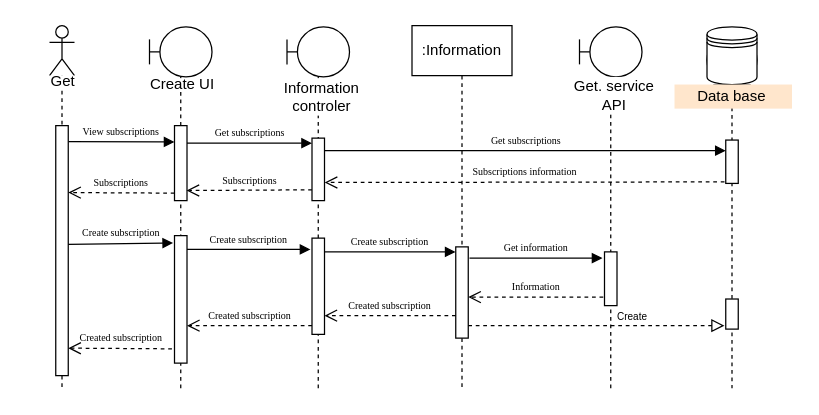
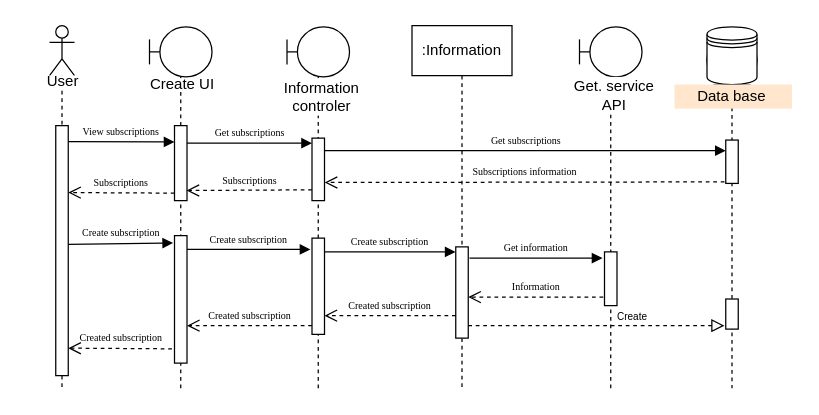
  <mxCell id="0" />
  <mxCell id="1" parent="0" />
  <mxCell id="2" value="" style="shape=umlLifeline;perimeter=lifelinePerimeter;whiteSpace=wrap;html=1;container=1;dropTarget=0;collapsible=0;recursiveResize=0;outlineConnect=0;portConstraint=eastwest;newEdgeStyle={&quot;curved&quot;:0,&quot;rounded&quot;:0};participant=umlActor;size=40;" parent="1" vertex="1"><mxGeometry x="39" y="20" width="20" height="290" as="geometry" /></mxCell>
  <mxCell id="3" value=":Information" style="shape=umlLifeline;perimeter=lifelinePerimeter;whiteSpace=wrap;html=1;container=1;dropTarget=0;collapsible=0;recursiveResize=0;outlineConnect=0;portConstraint=eastwest;newEdgeStyle={&quot;curved&quot;:0,&quot;rounded&quot;:0};" parent="1" vertex="1"><mxGeometry x="329" y="20" width="80" height="290" as="geometry" /></mxCell>
  <mxCell id="4" value="" style="shape=umlLifeline;perimeter=lifelinePerimeter;whiteSpace=wrap;html=1;container=1;dropTarget=0;collapsible=0;recursiveResize=0;outlineConnect=0;portConstraint=eastwest;newEdgeStyle={&quot;curved&quot;:0,&quot;rounded&quot;:0};participant=umlBoundary;" parent="1" vertex="1"><mxGeometry x="119" y="21" width="50" height="289" as="geometry" /></mxCell>
  <mxCell id="5" value="" style="group" parent="1" vertex="1" connectable="0"><mxGeometry x="565" y="21" width="68" height="289" as="geometry" /></mxCell>
  <mxCell id="6" value="" style="shape=umlLifeline;perimeter=lifelinePerimeter;whiteSpace=wrap;html=1;container=1;dropTarget=0;collapsible=0;recursiveResize=0;outlineConnect=0;portConstraint=eastwest;newEdgeStyle={&quot;curved&quot;:0,&quot;rounded&quot;:0};participant=umlEntity;movable=1;resizable=1;rotatable=1;deletable=1;editable=1;locked=0;connectable=1;" parent="5" vertex="1"><mxGeometry y="6.59" width="40" height="282.41" as="geometry" /></mxCell>
  <mxCell id="7" value="" style="shape=datastore;whiteSpace=wrap;html=1;movable=1;resizable=1;rotatable=1;deletable=1;editable=1;locked=0;connectable=1;" parent="5" vertex="1"><mxGeometry width="40" height="46.127" as="geometry" /></mxCell>
  <mxCell id="8" value="Data base" style="html=1;whiteSpace=wrap;strokeColor=none;fillColor=#ffe6cc;" parent="5" vertex="1"><mxGeometry x="-28" y="46.124" width="96" height="19.267" as="geometry" /></mxCell>
  <mxCell id="9" value="" style="html=1;points=[];perimeter=orthogonalPerimeter;rounded=0;shadow=0;comic=0;labelBackgroundColor=none;strokeWidth=1;fontFamily=Verdana;fontSize=12;align=center;" parent="5" vertex="1"><mxGeometry x="15" y="90.553" width="10" height="34.68" as="geometry" /></mxCell>
  <mxCell id="10" value="" style="html=1;points=[];perimeter=orthogonalPerimeter;rounded=0;shadow=0;comic=0;labelBackgroundColor=none;strokeWidth=1;fontFamily=Verdana;fontSize=12;align=center;" parent="5" vertex="1"><mxGeometry x="15" y="217.713" width="10" height="24.083" as="geometry" /></mxCell>
  <mxCell id="11" value="" style="shape=umlLifeline;perimeter=lifelinePerimeter;whiteSpace=wrap;html=1;container=1;dropTarget=0;collapsible=0;recursiveResize=0;outlineConnect=0;portConstraint=eastwest;newEdgeStyle={&quot;curved&quot;:0,&quot;rounded&quot;:0};participant=umlBoundary;" parent="1" vertex="1"><mxGeometry x="229" y="21" width="50" height="289" as="geometry" /></mxCell>
  <mxCell id="12" value="" style="shape=umlLifeline;perimeter=lifelinePerimeter;whiteSpace=wrap;html=1;container=1;dropTarget=0;collapsible=0;recursiveResize=0;outlineConnect=0;portConstraint=eastwest;newEdgeStyle={&quot;curved&quot;:0,&quot;rounded&quot;:0};participant=umlBoundary;" parent="1" vertex="1"><mxGeometry x="463" y="21" width="50" height="289" as="geometry" /></mxCell>
- <mxCell id="13" value="Get" style="html=1;whiteSpace=wrap;strokeColor=none;" parent="1" vertex="1"><mxGeometry x="20" y="60" width="60" height="10" as="geometry" /></mxCell>
+ <mxCell id="13" value="User" style="html=1;whiteSpace=wrap;strokeColor=none;" parent="1" vertex="1"><mxGeometry x="20" y="60" width="60" height="10" as="geometry" /></mxCell>
  <mxCell id="14" value="Create UI" style="html=1;whiteSpace=wrap;strokeColor=none;" parent="1" vertex="1"><mxGeometry x="113" y="62" width="65" height="10" as="geometry" /></mxCell>
  <mxCell id="15" value="Information controler" style="html=1;whiteSpace=wrap;strokeColor=none;" parent="1" vertex="1"><mxGeometry x="227" y="62" width="60" height="30" as="geometry" /></mxCell>
  <mxCell id="16" value="Get. service&lt;div&gt;API&lt;/div&gt;" style="html=1;whiteSpace=wrap;strokeColor=none;" parent="1" vertex="1"><mxGeometry x="443" y="61" width="96" height="30" as="geometry" /></mxCell>
  <mxCell id="17" value="" style="html=1;points=[];perimeter=orthogonalPerimeter;rounded=0;shadow=0;comic=0;labelBackgroundColor=none;strokeWidth=1;fontFamily=Verdana;fontSize=12;align=center;" parent="1" vertex="1"><mxGeometry x="44" y="100" width="10" height="200" as="geometry" /></mxCell>
  <mxCell id="18" value="" style="html=1;points=[];perimeter=orthogonalPerimeter;rounded=0;shadow=0;comic=0;labelBackgroundColor=none;strokeWidth=1;fontFamily=Verdana;fontSize=12;align=center;" parent="1" vertex="1"><mxGeometry x="139" y="100" width="10" height="60" as="geometry" /></mxCell>
  <mxCell id="19" value="&lt;span style=&quot;font-size: 8px;&quot;&gt;View subscriptions&lt;/span&gt;" style="html=1;verticalAlign=bottom;endArrow=block;labelBackgroundColor=none;fontFamily=Verdana;fontSize=12;" parent="1" edge="1"><mxGeometry relative="1" as="geometry"><mxPoint x="54.285" y="112.78" as="sourcePoint" /><mxPoint x="139" y="113" as="targetPoint" /></mxGeometry></mxCell>
  <mxCell id="20" value="&lt;span style=&quot;font-size: 8px;&quot;&gt;Get subscriptions&lt;/span&gt;" style="html=1;verticalAlign=bottom;endArrow=block;labelBackgroundColor=none;fontFamily=Verdana;fontSize=12;exitX=0.913;exitY=0.223;exitDx=0;exitDy=0;exitPerimeter=0;" parent="1" edge="1"><mxGeometry relative="1" as="geometry"><mxPoint x="149" y="114" as="sourcePoint" /><mxPoint x="249" y="114" as="targetPoint" /></mxGeometry></mxCell>
  <mxCell id="21" value="" style="html=1;points=[];perimeter=orthogonalPerimeter;rounded=0;shadow=0;comic=0;labelBackgroundColor=none;strokeWidth=1;fontFamily=Verdana;fontSize=12;align=center;" parent="1" vertex="1"><mxGeometry x="249" y="110" width="10" height="50" as="geometry" /></mxCell>
  <mxCell id="22" value="&lt;span style=&quot;font-size: 8px;&quot;&gt;Get subscriptions&lt;/span&gt;" style="html=1;verticalAlign=bottom;endArrow=block;labelBackgroundColor=none;fontFamily=Verdana;fontSize=12;exitX=0.913;exitY=0.223;exitDx=0;exitDy=0;exitPerimeter=0;" parent="1" edge="1"><mxGeometry relative="1" as="geometry"><mxPoint x="259" y="120" as="sourcePoint" /><mxPoint x="580" y="120" as="targetPoint" /></mxGeometry></mxCell>
  <mxCell id="23" value="&lt;font style=&quot;font-size: 8px;&quot;&gt;Subscriptions information&lt;/font&gt;" style="html=1;verticalAlign=bottom;endArrow=open;dashed=1;endSize=8;labelBackgroundColor=none;fontFamily=Verdana;fontSize=12;entryX=1.019;entryY=0.61;entryDx=0;entryDy=0;entryPerimeter=0;" parent="1" edge="1"><mxGeometry relative="1" as="geometry"><mxPoint x="259.19" y="145.5" as="targetPoint" /><mxPoint x="579" y="145" as="sourcePoint" /></mxGeometry></mxCell>
  <mxCell id="24" value="&lt;font style=&quot;font-size: 8px;&quot;&gt;Subscriptions&lt;/font&gt;" style="html=1;verticalAlign=bottom;endArrow=open;dashed=1;endSize=8;labelBackgroundColor=none;fontFamily=Verdana;fontSize=12;entryX=0.967;entryY=0.782;entryDx=0;entryDy=0;entryPerimeter=0;exitX=-0.004;exitY=0.727;exitDx=0;exitDy=0;exitPerimeter=0;" parent="1" edge="1"><mxGeometry relative="1" as="geometry"><mxPoint x="148.67" y="151.92" as="targetPoint" /><mxPoint x="248.96" y="151.35" as="sourcePoint" /></mxGeometry></mxCell>
  <mxCell id="25" value="&lt;font style=&quot;font-size: 8px;&quot;&gt;Subscriptions&lt;/font&gt;" style="html=1;verticalAlign=bottom;endArrow=open;dashed=1;endSize=8;labelBackgroundColor=none;fontFamily=Verdana;fontSize=12;entryX=0.967;entryY=0.782;entryDx=0;entryDy=0;entryPerimeter=0;" parent="1" edge="1"><mxGeometry relative="1" as="geometry"><mxPoint x="54" y="153.57" as="targetPoint" /><mxPoint x="139" y="154" as="sourcePoint" /></mxGeometry></mxCell>
  <mxCell id="26" value="" style="html=1;points=[];perimeter=orthogonalPerimeter;rounded=0;shadow=0;comic=0;labelBackgroundColor=none;strokeWidth=1;fontFamily=Verdana;fontSize=12;align=center;" parent="1" vertex="1"><mxGeometry x="139" y="188" width="10" height="102" as="geometry" /></mxCell>
  <mxCell id="27" value="&lt;span style=&quot;font-size: 8px;&quot;&gt;Create subscription&lt;/span&gt;" style="html=1;verticalAlign=bottom;endArrow=block;labelBackgroundColor=none;fontFamily=Verdana;fontSize=12;entryX=-0.112;entryY=0.057;entryDx=0;entryDy=0;entryPerimeter=0;" parent="1" target="26" edge="1"><mxGeometry relative="1" as="geometry"><mxPoint x="54" y="195" as="sourcePoint" /><mxPoint x="114" y="188" as="targetPoint" /></mxGeometry></mxCell>
  <mxCell id="28" value="&lt;span style=&quot;font-size: 8px;&quot;&gt;Create subscription&lt;/span&gt;" style="html=1;verticalAlign=bottom;endArrow=block;labelBackgroundColor=none;fontFamily=Verdana;fontSize=12;entryX=-0.125;entryY=0.117;entryDx=0;entryDy=0;entryPerimeter=0;" parent="1" target="29" edge="1"><mxGeometry relative="1" as="geometry"><mxPoint x="149" y="199" as="sourcePoint" /><mxPoint x="248" y="200" as="targetPoint" /></mxGeometry></mxCell>
  <mxCell id="29" value="" style="html=1;points=[];perimeter=orthogonalPerimeter;rounded=0;shadow=0;comic=0;labelBackgroundColor=none;strokeWidth=1;fontFamily=Verdana;fontSize=12;align=center;" parent="1" vertex="1"><mxGeometry x="249" y="190" width="10" height="77" as="geometry" /></mxCell>
  <mxCell id="30" value="" style="html=1;points=[];perimeter=orthogonalPerimeter;rounded=0;shadow=0;comic=0;labelBackgroundColor=none;strokeWidth=1;fontFamily=Verdana;fontSize=12;align=center;" parent="1" vertex="1"><mxGeometry x="364" y="197" width="10" height="73" as="geometry" /></mxCell>
  <mxCell id="31" value="&lt;span style=&quot;font-size: 8px;&quot;&gt;Create subscription&lt;/span&gt;" style="html=1;verticalAlign=bottom;endArrow=block;labelBackgroundColor=none;fontFamily=Verdana;fontSize=12;" parent="1" edge="1"><mxGeometry relative="1" as="geometry"><mxPoint x="259" y="201" as="sourcePoint" /><mxPoint x="363.88" y="201" as="targetPoint" /></mxGeometry></mxCell>
  <mxCell id="32" value="" style="html=1;points=[];perimeter=orthogonalPerimeter;rounded=0;shadow=0;comic=0;labelBackgroundColor=none;strokeWidth=1;fontFamily=Verdana;fontSize=12;align=center;" parent="1" vertex="1"><mxGeometry x="483" y="201" width="10" height="43" as="geometry" /></mxCell>
  <mxCell id="33" value="" style="endArrow=block;dashed=1;endFill=0;endSize=8;html=1;rounded=0;" parent="1" edge="1"><mxGeometry width="160" relative="1" as="geometry"><mxPoint x="374" y="260" as="sourcePoint" /><mxPoint x="579" y="260" as="targetPoint" /></mxGeometry></mxCell>
  <mxCell id="34" value="&lt;span style=&quot;font-size: 8px;&quot;&gt;Get information&lt;/span&gt;" style="html=1;verticalAlign=bottom;endArrow=block;labelBackgroundColor=none;fontFamily=Verdana;fontSize=12;entryX=-0.162;entryY=0.116;entryDx=0;entryDy=0;entryPerimeter=0;" parent="1" target="32" edge="1"><mxGeometry relative="1" as="geometry"><mxPoint x="375" y="206" as="sourcePoint" /><mxPoint x="480" y="207" as="targetPoint" /></mxGeometry></mxCell>
  <mxCell id="35" value="&lt;span style=&quot;font-size: 8px;&quot;&gt;Information&lt;/span&gt;" style="html=1;verticalAlign=bottom;endArrow=open;dashed=1;endSize=8;labelBackgroundColor=none;fontFamily=Verdana;fontSize=12;exitX=-0.004;exitY=0.727;exitDx=0;exitDy=0;exitPerimeter=0;" parent="1" target="30" edge="1"><mxGeometry relative="1" as="geometry"><mxPoint x="381.71" y="237.74" as="targetPoint" /><mxPoint x="482" y="237.17" as="sourcePoint" /><mxPoint as="offset" /></mxGeometry></mxCell>
  <mxCell id="36" value="&lt;font style=&quot;font-size: 8px;&quot;&gt;Create&lt;/font&gt;" style="text;html=1;align=center;verticalAlign=middle;resizable=0;points=[];autosize=1;strokeColor=none;fillColor=none;" parent="1" vertex="1"><mxGeometry x="485" y="237" width="40" height="30" as="geometry" /></mxCell>
  <mxCell id="37" value="&lt;span style=&quot;font-size: 8px;&quot;&gt;Created subscription&lt;/span&gt;" style="html=1;verticalAlign=bottom;endArrow=open;dashed=1;endSize=8;labelBackgroundColor=none;fontFamily=Verdana;fontSize=12;exitX=-0.004;exitY=0.727;exitDx=0;exitDy=0;exitPerimeter=0;" parent="1" edge="1"><mxGeometry relative="1" as="geometry"><mxPoint x="259" y="252" as="targetPoint" /><mxPoint x="364" y="251.97" as="sourcePoint" /><mxPoint as="offset" /></mxGeometry></mxCell>
  <mxCell id="38" value="&lt;span style=&quot;font-size: 8px;&quot;&gt;&amp;nbsp;&lt;/span&gt;&lt;div&gt;&lt;span style=&quot;font-size: 8px;&quot;&gt;Created subscription&lt;/span&gt;&lt;/div&gt;" style="html=1;verticalAlign=bottom;endArrow=open;dashed=1;endSize=8;labelBackgroundColor=none;fontFamily=Verdana;fontSize=12;" parent="1" edge="1"><mxGeometry relative="1" as="geometry"><mxPoint x="149" y="260.03" as="targetPoint" /><mxPoint x="249" y="260" as="sourcePoint" /><mxPoint as="offset" /></mxGeometry></mxCell>
  <mxCell id="39" value="&lt;span style=&quot;font-size: 8px;&quot;&gt;&amp;nbsp;&lt;/span&gt;&lt;div&gt;&lt;span style=&quot;font-size: 8px;&quot;&gt;Created subscription&lt;/span&gt;&lt;/div&gt;" style="html=1;verticalAlign=bottom;endArrow=open;dashed=1;endSize=8;labelBackgroundColor=none;fontFamily=Verdana;fontSize=12;exitX=-0.204;exitY=0.888;exitDx=0;exitDy=0;exitPerimeter=0;" parent="1" source="26" edge="1"><mxGeometry relative="1" as="geometry"><mxPoint x="54" y="278" as="targetPoint" /><mxPoint x="133.53" y="278.414" as="sourcePoint" /><mxPoint as="offset" /></mxGeometry></mxCell>
